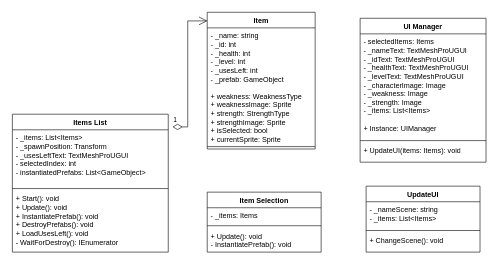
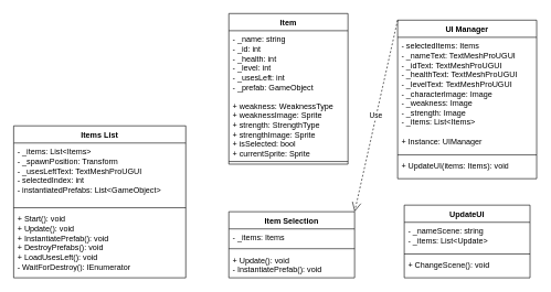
  <mxCell id="0" />
  <mxCell id="1" parent="0" />
  <mxCell id="2" value="Items List" style="swimlane;fontStyle=1;align=center;verticalAlign=top;childLayout=stackLayout;horizontal=1;startSize=26;horizontalStack=0;resizeParent=1;resizeParentMax=0;resizeLast=0;collapsible=1;marginBottom=0;whiteSpace=wrap;html=1;" parent="1" vertex="1"><mxGeometry x="20" y="190" width="260" height="230" as="geometry" /></mxCell>
  <mxCell id="3" value="&lt;div&gt;- _items: List&amp;lt;Items&amp;gt;&amp;nbsp; &amp;nbsp; &amp;nbsp; &amp;nbsp; &amp;nbsp; &amp;nbsp;&lt;/div&gt;&lt;div&gt;- _spawnPosition: Transform&amp;nbsp; &amp;nbsp; &amp;nbsp;&lt;/div&gt;&lt;div&gt;- _usesLeftText: TextMeshProUGUI&lt;/div&gt;&lt;div&gt;- selectedIndex: int&amp;nbsp; &amp;nbsp; &amp;nbsp; &amp;nbsp; &amp;nbsp; &amp;nbsp;&amp;nbsp;&lt;/div&gt;&lt;div&gt;- instantiatedPrefabs: List&amp;lt;GameObject&amp;gt;&amp;nbsp;&lt;/div&gt;" style="text;strokeColor=none;fillColor=none;align=left;verticalAlign=top;spacingLeft=4;spacingRight=4;overflow=hidden;rotatable=0;points=[[0,0.5],[1,0.5]];portConstraint=eastwest;whiteSpace=wrap;html=1;" parent="2" vertex="1"><mxGeometry y="26" width="260" height="94" as="geometry" /></mxCell>
  <mxCell id="4" value="" style="line;strokeWidth=1;fillColor=none;align=left;verticalAlign=middle;spacingTop=-1;spacingLeft=3;spacingRight=3;rotatable=0;labelPosition=right;points=[];portConstraint=eastwest;strokeColor=inherit;" parent="2" vertex="1"><mxGeometry y="120" width="260" height="8" as="geometry" /></mxCell>
  <mxCell id="5" value="&lt;div&gt;+ Start(): void&amp;nbsp; &amp;nbsp; &amp;nbsp; &amp;nbsp; &amp;nbsp; &amp;nbsp; &amp;nbsp; &amp;nbsp; &amp;nbsp;&lt;/div&gt;&lt;div&gt;+ Update(): void&amp;nbsp; &amp;nbsp; &amp;nbsp; &amp;nbsp; &amp;nbsp; &amp;nbsp; &amp;nbsp; &amp;nbsp;&amp;nbsp;&lt;/div&gt;&lt;div&gt;+ InstantiatePrefab(): void&amp;nbsp; &amp;nbsp; &amp;nbsp;&lt;/div&gt;&lt;div&gt;+ DestroyPrefabs(): void&amp;nbsp; &amp;nbsp; &amp;nbsp; &amp;nbsp;&amp;nbsp;&lt;/div&gt;&lt;div&gt;+ LoadUsesLeft(): void&amp;nbsp; &amp;nbsp; &amp;nbsp; &amp;nbsp; &amp;nbsp;&amp;nbsp;&lt;/div&gt;&lt;div&gt;- WaitForDestroy(): IEnumerator&lt;/div&gt;" style="text;strokeColor=none;fillColor=none;align=left;verticalAlign=top;spacingLeft=4;spacingRight=4;overflow=hidden;rotatable=0;points=[[0,0.5],[1,0.5]];portConstraint=eastwest;whiteSpace=wrap;html=1;" parent="2" vertex="1"><mxGeometry y="128" width="260" height="102" as="geometry" /></mxCell>
  <mxCell id="6" value="Item" style="swimlane;fontStyle=1;align=center;verticalAlign=top;childLayout=stackLayout;horizontal=1;startSize=26;horizontalStack=0;resizeParent=1;resizeParentMax=0;resizeLast=0;collapsible=1;marginBottom=0;whiteSpace=wrap;html=1;" parent="1" vertex="1"><mxGeometry x="345" y="20" width="180" height="228" as="geometry"><mxRectangle x="60" y="200" width="100" height="30" as="alternateBounds" /></mxGeometry></mxCell>
  <mxCell id="7" value="&lt;div&gt;- _name: string&amp;nbsp; &amp;nbsp; &amp;nbsp; &amp;nbsp; &amp;nbsp; &amp;nbsp; &amp;nbsp; &amp;nbsp;&lt;/div&gt;&lt;div&gt;- _id: int&amp;nbsp; &amp;nbsp; &amp;nbsp; &amp;nbsp; &amp;nbsp; &amp;nbsp; &amp;nbsp; &amp;nbsp; &amp;nbsp; &amp;nbsp; &amp;nbsp;&lt;/div&gt;&lt;div&gt;- _health: int&amp;nbsp; &amp;nbsp; &amp;nbsp; &amp;nbsp; &amp;nbsp; &amp;nbsp; &amp;nbsp; &amp;nbsp; &amp;nbsp;&lt;/div&gt;&lt;div&gt;- _level: int&amp;nbsp; &amp;nbsp; &amp;nbsp; &amp;nbsp; &amp;nbsp; &amp;nbsp; &amp;nbsp; &amp;nbsp; &amp;nbsp;&amp;nbsp;&lt;/div&gt;&lt;div&gt;- _usesLeft: int&amp;nbsp; &amp;nbsp; &amp;nbsp; &amp;nbsp; &amp;nbsp; &amp;nbsp; &amp;nbsp; &amp;nbsp;&lt;/div&gt;&lt;div&gt;- _prefab: GameObject&amp;nbsp; &amp;nbsp; &amp;nbsp; &amp;nbsp; &amp;nbsp;&amp;nbsp;&lt;/div&gt;&lt;div&gt;&lt;br&gt;&lt;/div&gt;&lt;div&gt;+ weakness: WeaknessType&amp;nbsp; &amp;nbsp; &amp;nbsp;&lt;/div&gt;&lt;div&gt;+ weaknessImage: Sprite&amp;nbsp; &amp;nbsp; &amp;nbsp; &amp;nbsp;&amp;nbsp;&lt;/div&gt;&lt;div&gt;+ strength: StrengthType&amp;nbsp; &amp;nbsp; &amp;nbsp; &amp;nbsp;&lt;/div&gt;&lt;div&gt;+ strengthImage: Sprite&amp;nbsp; &amp;nbsp; &amp;nbsp; &amp;nbsp;&amp;nbsp;&lt;/div&gt;&lt;div&gt;+ isSelected: bool&amp;nbsp; &amp;nbsp; &amp;nbsp; &amp;nbsp; &amp;nbsp; &amp;nbsp; &amp;nbsp;&lt;/div&gt;&lt;div&gt;+ currentSprite: Sprite&lt;/div&gt;" style="text;strokeColor=none;fillColor=none;align=left;verticalAlign=top;spacingLeft=4;spacingRight=4;overflow=hidden;rotatable=0;points=[[0,0.5],[1,0.5]];portConstraint=eastwest;whiteSpace=wrap;html=1;" parent="6" vertex="1"><mxGeometry y="26" width="180" height="194" as="geometry" /></mxCell>
  <mxCell id="8" value="" style="line;strokeWidth=1;fillColor=none;align=left;verticalAlign=middle;spacingTop=-1;spacingLeft=3;spacingRight=3;rotatable=0;labelPosition=right;points=[];portConstraint=eastwest;strokeColor=inherit;" parent="6" vertex="1"><mxGeometry y="220" width="180" height="8" as="geometry" /></mxCell>
  <mxCell id="9" value="Item Selection" style="swimlane;fontStyle=1;align=center;verticalAlign=top;childLayout=stackLayout;horizontal=1;startSize=26;horizontalStack=0;resizeParent=1;resizeParentMax=0;resizeLast=0;collapsible=1;marginBottom=0;whiteSpace=wrap;html=1;" parent="1" vertex="1"><mxGeometry x="345" y="320" width="190" height="100" as="geometry" /></mxCell>
  <mxCell id="10" value="- _items: Items&amp;nbsp; &amp;nbsp;" style="text;strokeColor=none;fillColor=none;align=left;verticalAlign=top;spacingLeft=4;spacingRight=4;overflow=hidden;rotatable=0;points=[[0,0.5],[1,0.5]];portConstraint=eastwest;whiteSpace=wrap;html=1;" parent="9" vertex="1"><mxGeometry y="26" width="190" height="26" as="geometry" /></mxCell>
  <mxCell id="11" value="" style="line;strokeWidth=1;fillColor=none;align=left;verticalAlign=middle;spacingTop=-1;spacingLeft=3;spacingRight=3;rotatable=0;labelPosition=right;points=[];portConstraint=eastwest;strokeColor=inherit;" parent="9" vertex="1"><mxGeometry y="52" width="190" height="8" as="geometry" /></mxCell>
  <mxCell id="12" value="+ Update(): void&lt;br&gt;- InstantiatePrefab(): void" style="text;strokeColor=none;fillColor=none;align=left;verticalAlign=top;spacingLeft=4;spacingRight=4;overflow=hidden;rotatable=0;points=[[0,0.5],[1,0.5]];portConstraint=eastwest;whiteSpace=wrap;html=1;" parent="9" vertex="1"><mxGeometry y="60" width="190" height="40" as="geometry" /></mxCell>
  <mxCell id="13" value="UI Manager" style="swimlane;fontStyle=1;align=center;verticalAlign=top;childLayout=stackLayout;horizontal=1;startSize=26;horizontalStack=0;resizeParent=1;resizeParentMax=0;resizeLast=0;collapsible=1;marginBottom=0;whiteSpace=wrap;html=1;" parent="1" vertex="1"><mxGeometry x="600" y="30" width="210" height="240" as="geometry" /></mxCell>
  <mxCell id="14" value="&lt;div&gt;- selectedItems: Items&amp;nbsp; &amp;nbsp; &amp;nbsp; &amp;nbsp;&amp;nbsp;&lt;/div&gt;&lt;div&gt;- _nameText: TextMeshProUGUI&amp;nbsp;&amp;nbsp;&lt;/div&gt;&lt;div&gt;- _idText: TextMeshProUGUI&amp;nbsp; &amp;nbsp; &amp;nbsp;&amp;nbsp;&lt;/div&gt;&lt;div&gt;- _healthText: TextMeshProUGUI&amp;nbsp;&amp;nbsp;&lt;/div&gt;&lt;div&gt;- _levelText: TextMeshProUGUI&amp;nbsp; &amp;nbsp;&lt;/div&gt;&lt;div&gt;- _characterImage: Image&amp;nbsp; &amp;nbsp; &amp;nbsp; &amp;nbsp;&amp;nbsp;&lt;/div&gt;&lt;div&gt;- _weakness: Image&amp;nbsp; &amp;nbsp; &amp;nbsp; &amp;nbsp; &amp;nbsp; &amp;nbsp; &amp;nbsp;&amp;nbsp;&lt;/div&gt;&lt;div&gt;- _strength: Image&amp;nbsp; &amp;nbsp; &amp;nbsp; &amp;nbsp; &amp;nbsp; &amp;nbsp; &amp;nbsp;&amp;nbsp;&lt;/div&gt;&lt;div&gt;- _items: List&amp;lt;Items&amp;gt;&lt;/div&gt;&lt;div&gt;&lt;br&gt;&lt;/div&gt;&lt;div&gt;+ Instance: UIManager&amp;nbsp;&lt;/div&gt;" style="text;strokeColor=none;fillColor=none;align=left;verticalAlign=top;spacingLeft=4;spacingRight=4;overflow=hidden;rotatable=0;points=[[0,0.5],[1,0.5]];portConstraint=eastwest;whiteSpace=wrap;html=1;" parent="13" vertex="1"><mxGeometry y="26" width="210" height="174" as="geometry" /></mxCell>
  <mxCell id="15" value="" style="line;strokeWidth=1;fillColor=none;align=left;verticalAlign=middle;spacingTop=-1;spacingLeft=3;spacingRight=3;rotatable=0;labelPosition=right;points=[];portConstraint=eastwest;strokeColor=inherit;" parent="13" vertex="1"><mxGeometry y="200" width="210" height="8" as="geometry" /></mxCell>
  <mxCell id="16" value="+ UpdateUI(items: Items): void" style="text;strokeColor=none;fillColor=none;align=left;verticalAlign=top;spacingLeft=4;spacingRight=4;overflow=hidden;rotatable=0;points=[[0,0.5],[1,0.5]];portConstraint=eastwest;whiteSpace=wrap;html=1;" parent="13" vertex="1"><mxGeometry y="208" width="210" height="32" as="geometry" /></mxCell>
- <mxCell id="17" value="1" style="endArrow=open;html=1;endSize=12;startArrow=diamondThin;startSize=14;startFill=0;edgeStyle=orthogonalEdgeStyle;align=left;verticalAlign=bottom;rounded=0;exitX=1.027;exitY=0.092;exitDx=0;exitDy=0;exitPerimeter=0;entryX=0.002;entryY=0.063;entryDx=0;entryDy=0;entryPerimeter=0;" parent="1" source="2" target="6" edge="1"><mxGeometry x="-1" y="3" relative="1" as="geometry"><mxPoint x="340" y="290" as="sourcePoint" /><mxPoint x="500" y="290" as="targetPoint" /></mxGeometry></mxCell>
+ <mxCell id="18" value="Use" style="endArrow=open;endSize=12;dashed=1;html=1;rounded=0;exitX=0;exitY=0;exitDx=0;exitDy=0;entryX=1;entryY=0;entryDx=0;entryDy=0;" parent="1" source="13" target="9" edge="1"><mxGeometry x="0.003" width="160" relative="1" as="geometry"><mxPoint x="340" y="290" as="sourcePoint" /><mxPoint x="500" y="200" as="targetPoint" /><mxPoint as="offset" /></mxGeometry></mxCell>
  <mxCell id="19" value="UpdateUI" style="swimlane;fontStyle=1;align=center;verticalAlign=top;childLayout=stackLayout;horizontal=1;startSize=26;horizontalStack=0;resizeParent=1;resizeParentMax=0;resizeLast=0;collapsible=1;marginBottom=0;whiteSpace=wrap;html=1;" parent="1" vertex="1"><mxGeometry x="610" y="310" width="190" height="110" as="geometry" /></mxCell>
- <mxCell id="20" value="- _nameScene: string&amp;nbsp;&lt;br&gt;- _items: List&amp;lt;Items&amp;gt;" style="text;strokeColor=none;fillColor=none;align=left;verticalAlign=top;spacingLeft=4;spacingRight=4;overflow=hidden;rotatable=0;points=[[0,0.5],[1,0.5]];portConstraint=eastwest;whiteSpace=wrap;html=1;" parent="19" vertex="1"><mxGeometry y="26" width="190" height="44" as="geometry" /></mxCell>
+ <mxCell id="20" value="- _nameScene: string&amp;nbsp;&lt;br&gt;- _items: List&amp;lt;Update&amp;gt;" style="text;strokeColor=none;fillColor=none;align=left;verticalAlign=top;spacingLeft=4;spacingRight=4;overflow=hidden;rotatable=0;points=[[0,0.5],[1,0.5]];portConstraint=eastwest;whiteSpace=wrap;html=1;" parent="19" vertex="1"><mxGeometry y="26" width="190" height="44" as="geometry" /></mxCell>
  <mxCell id="21" value="" style="line;strokeWidth=1;fillColor=none;align=left;verticalAlign=middle;spacingTop=-1;spacingLeft=3;spacingRight=3;rotatable=0;labelPosition=right;points=[];portConstraint=eastwest;strokeColor=inherit;" parent="19" vertex="1"><mxGeometry y="70" width="190" height="8" as="geometry" /></mxCell>
  <mxCell id="22" value="+ ChangeScene(): void" style="text;strokeColor=none;fillColor=none;align=left;verticalAlign=top;spacingLeft=4;spacingRight=4;overflow=hidden;rotatable=0;points=[[0,0.5],[1,0.5]];portConstraint=eastwest;whiteSpace=wrap;html=1;" parent="19" vertex="1"><mxGeometry y="78" width="190" height="32" as="geometry" /></mxCell>
